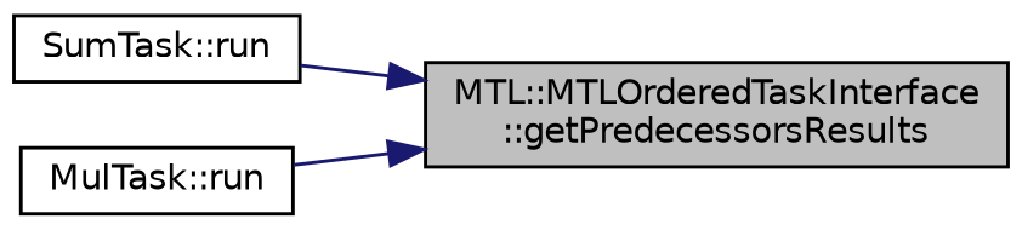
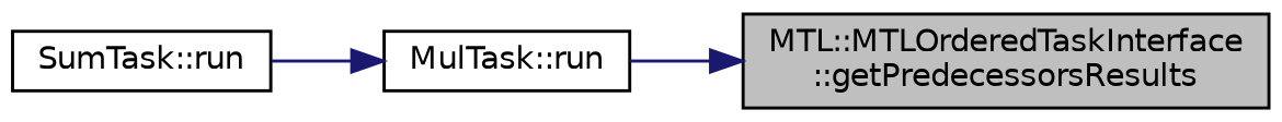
  digraph {
    rankdir=RL
    node [color=black fillcolor=white fontname=Helvetica fontsize=10 shape=record style=filled]
    edge [color=midnightblue dir=back fontname=Helvetica fontsize=10 labelfontname=Helvetica labelfontsize=10 style=solid]
    n1 [fillcolor=grey75 fontcolor=black height=0.2 label="MTL::MTLOrderedTaskInterface\l::getPredecessorsResults" width=0.4]
    n2 [height=0.2 label="SumTask::run" width=0.4]
    n3 [height=0.2 label="MulTask::run" width=0.4]
-   n1 -> n2
+   n3 -> n2
    n1 -> n3
  }
